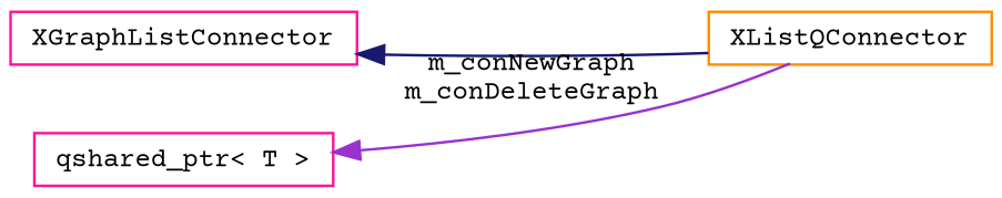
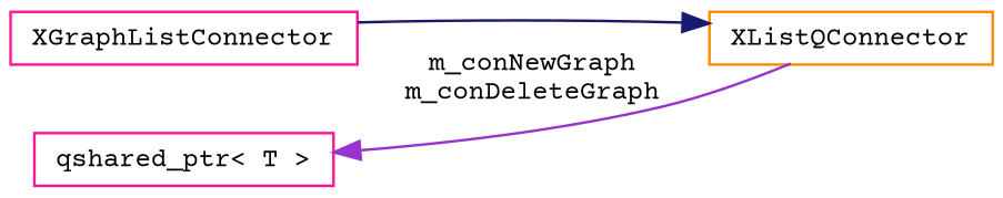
  digraph {
    fontname="Courier Prime"
    rankdir=LR
    node [color=deeppink fillcolor=white fontname="Courier Prime" fontsize=10 shape=record style=filled]
    edge [dir=back fontname="Courier Prime" fontsize=10 labelfontname="FreeSans.ttf" labelfontsize=10 style=solid]
    n1 [fontcolor=black height=0.2 label=XGraphListConnector width=0.4]
    n2 [color=darkorange height=0.2 label=XListQConnector width=0.4]
    n3 [height=0.2 label="qshared_ptr\< T \>" width=0.4]
-   n1 -> n2 [color=midnightblue]
+   n2 -> n1 [color=midnightblue]
    n3 -> n2 [color=darkorchid3 label="m_conNewGraph\nm_conDeleteGraph"]
  }
